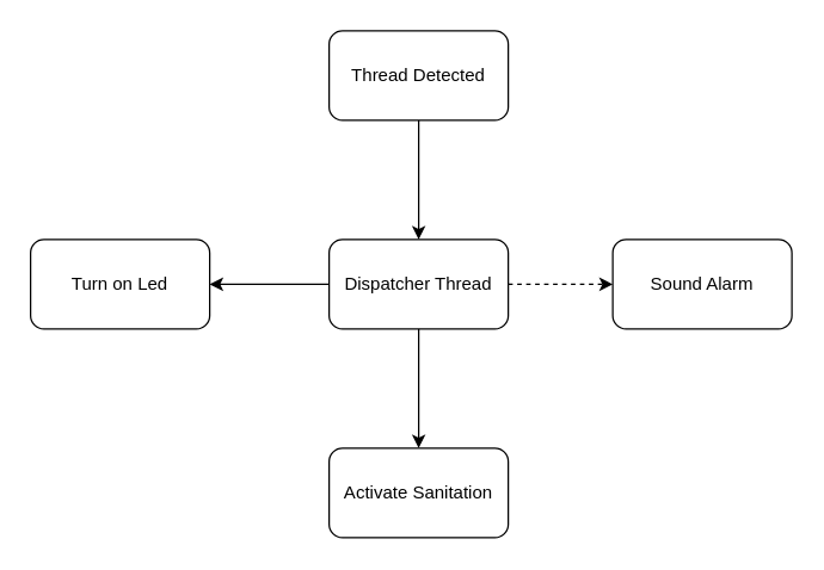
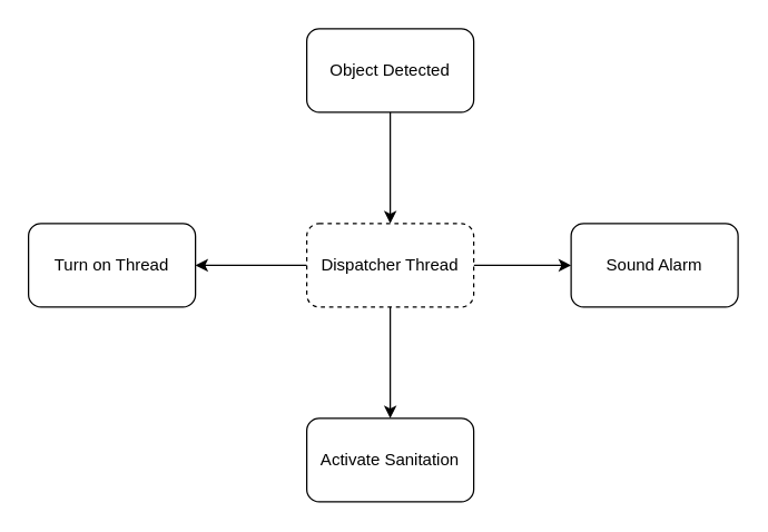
  <mxCell id="0" />
  <mxCell id="1" parent="0" />
  <mxCell id="2" value="" style="edgeStyle=orthogonalEdgeStyle;rounded=0;orthogonalLoop=1;jettySize=auto;html=1;" edge="1" parent="1" source="3" target="7"><mxGeometry relative="1" as="geometry" /></mxCell>
- <mxCell id="3" value="Thread Detected" style="rounded=1;whiteSpace=wrap;html=1;" vertex="1" parent="1"><mxGeometry x="220" y="20" width="120" height="60" as="geometry" /></mxCell>
- <mxCell id="4" value="" style="edgeStyle=orthogonalEdgeStyle;rounded=0;orthogonalLoop=1;jettySize=auto;html=1;dashed=1;" edge="1" parent="1" source="7" target="8"><mxGeometry relative="1" as="geometry" /></mxCell>
+ <mxCell id="3" value="Object Detected" style="rounded=1;whiteSpace=wrap;html=1;" vertex="1" parent="1"><mxGeometry x="220" y="20" width="120" height="60" as="geometry" /></mxCell>
+ <mxCell id="4" value="" style="edgeStyle=orthogonalEdgeStyle;rounded=0;orthogonalLoop=1;jettySize=auto;html=1;" edge="1" parent="1" source="7" target="8"><mxGeometry relative="1" as="geometry" /></mxCell>
  <mxCell id="5" value="" style="edgeStyle=orthogonalEdgeStyle;rounded=0;orthogonalLoop=1;jettySize=auto;html=1;" edge="1" parent="1" source="7" target="9"><mxGeometry relative="1" as="geometry" /></mxCell>
  <mxCell id="6" value="" style="edgeStyle=orthogonalEdgeStyle;rounded=0;orthogonalLoop=1;jettySize=auto;html=1;" edge="1" parent="1" source="7" target="10"><mxGeometry relative="1" as="geometry" /></mxCell>
- <mxCell id="7" value="Dispatcher Thread" style="whiteSpace=wrap;html=1;rounded=1;" vertex="1" parent="1"><mxGeometry x="220" y="160" width="120" height="60" as="geometry" /></mxCell>
+ <mxCell id="7" value="Dispatcher Thread" style="whiteSpace=wrap;html=1;rounded=1;dashed=1;" vertex="1" parent="1"><mxGeometry x="220" y="160" width="120" height="60" as="geometry" /></mxCell>
  <mxCell id="8" value="Sound Alarm" style="whiteSpace=wrap;html=1;rounded=1;" vertex="1" parent="1"><mxGeometry x="410" y="160" width="120" height="60" as="geometry" /></mxCell>
  <mxCell id="9" value="Activate Sanitation" style="whiteSpace=wrap;html=1;rounded=1;" vertex="1" parent="1"><mxGeometry x="220" y="300" width="120" height="60" as="geometry" /></mxCell>
- <mxCell id="10" value="Turn on Led" style="whiteSpace=wrap;html=1;rounded=1;" vertex="1" parent="1"><mxGeometry x="20" y="160" width="120" height="60" as="geometry" /></mxCell>
+ <mxCell id="10" value="Turn on Thread" style="whiteSpace=wrap;html=1;rounded=1;" vertex="1" parent="1"><mxGeometry x="20" y="160" width="120" height="60" as="geometry" /></mxCell>
